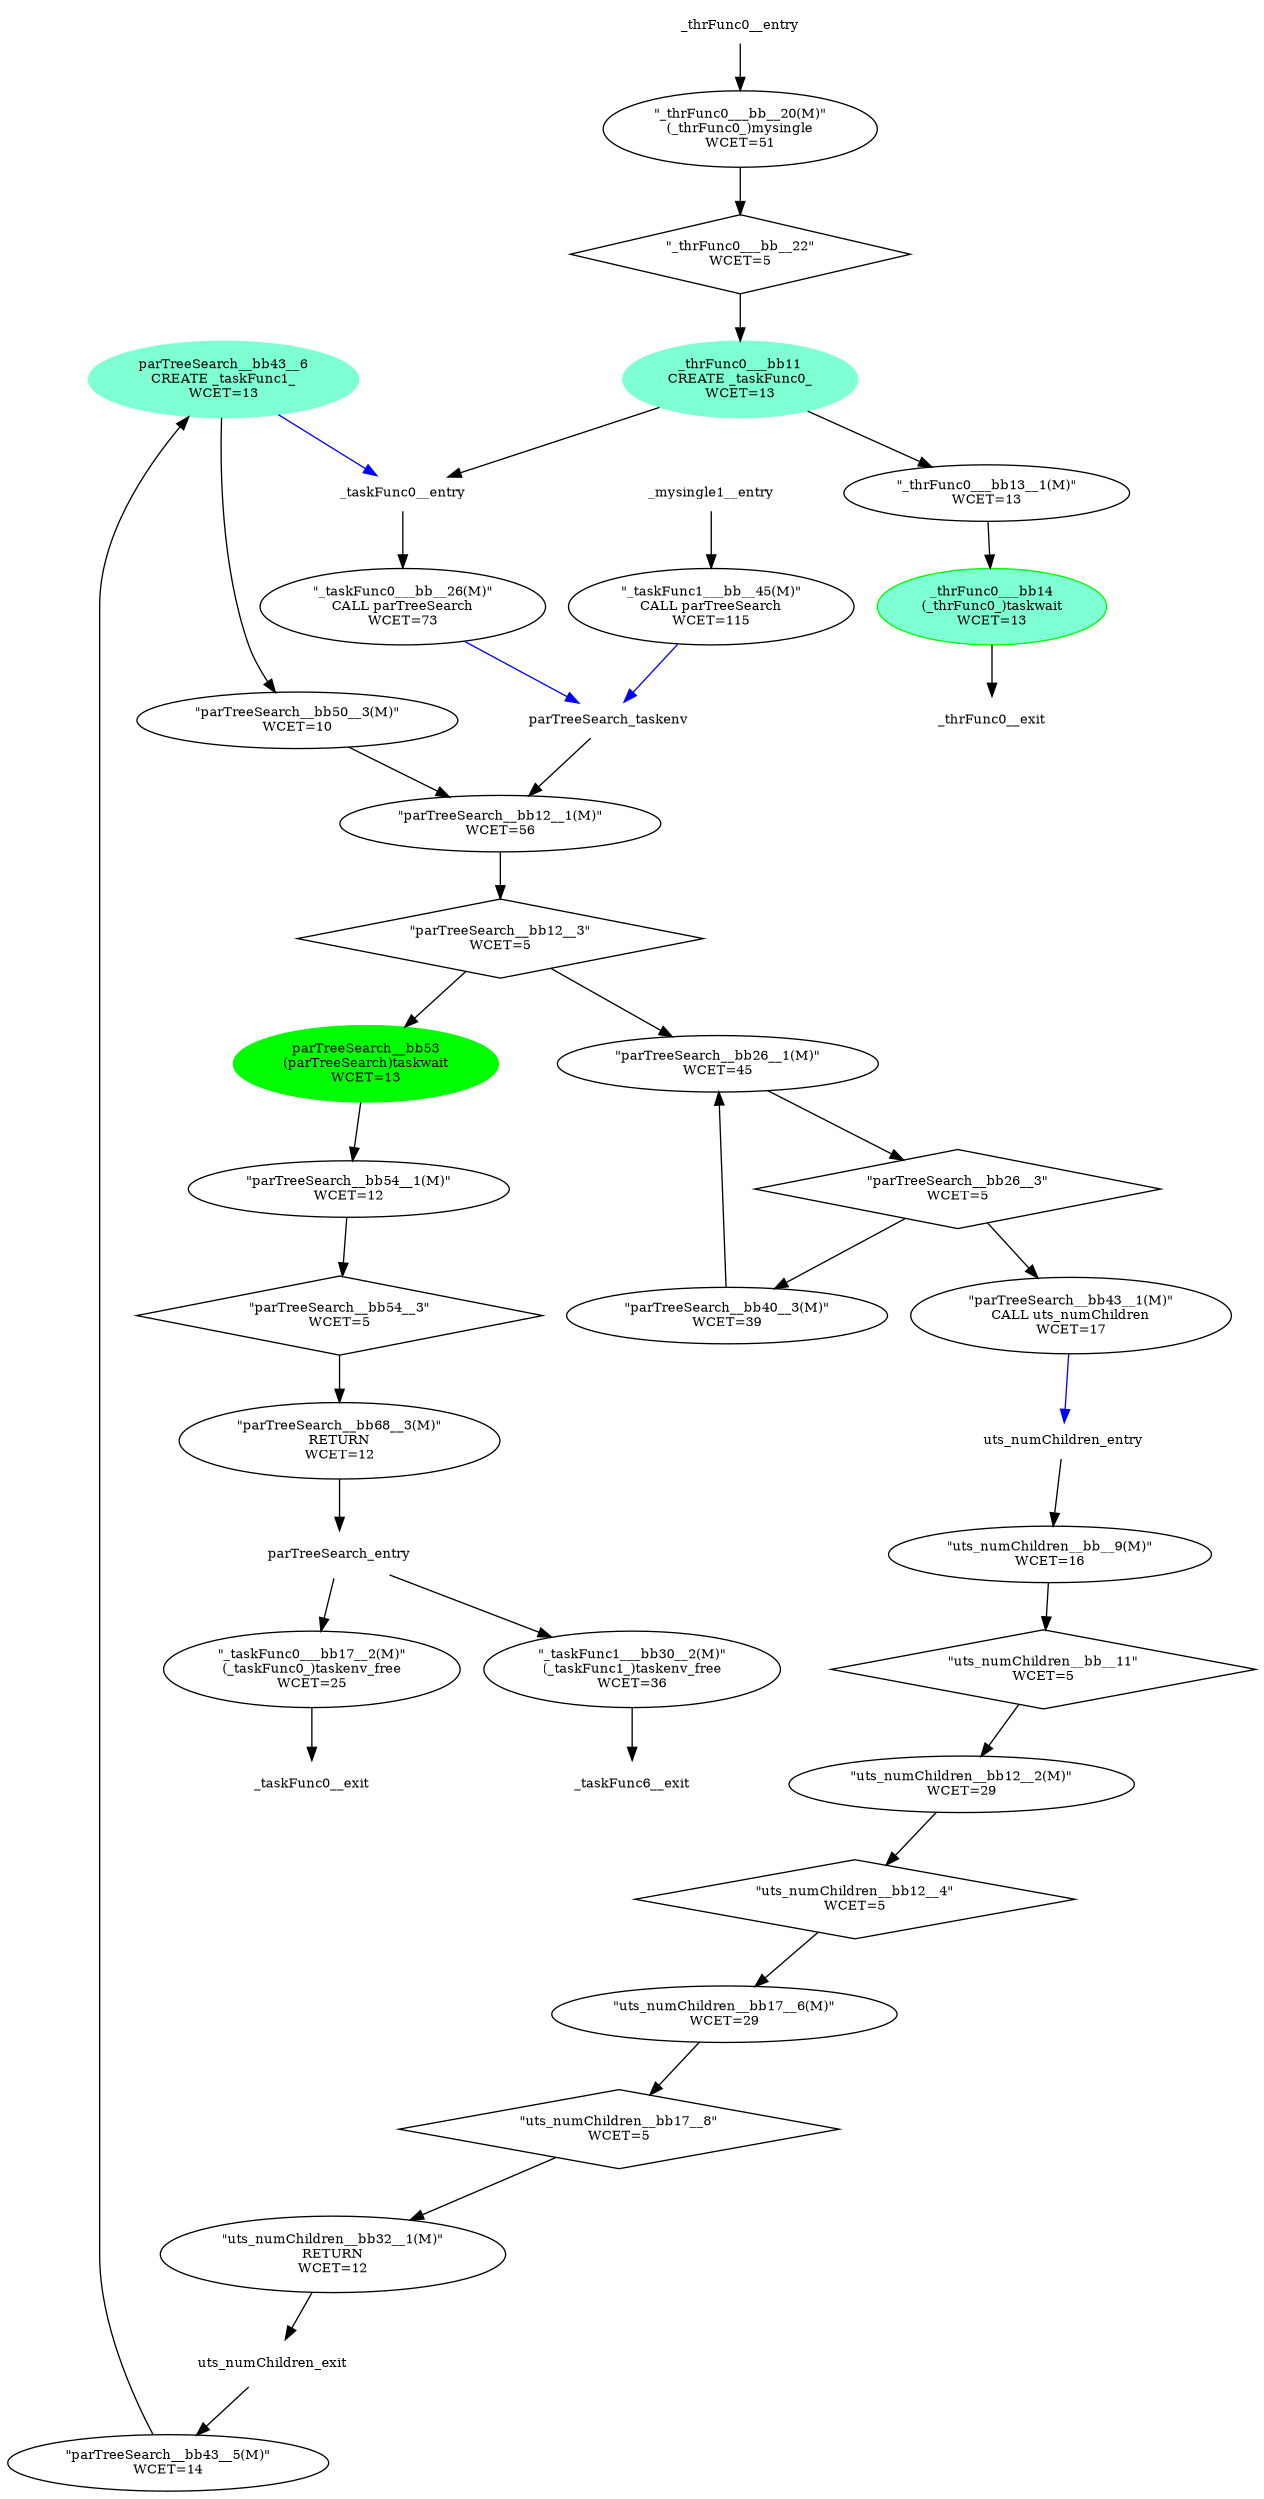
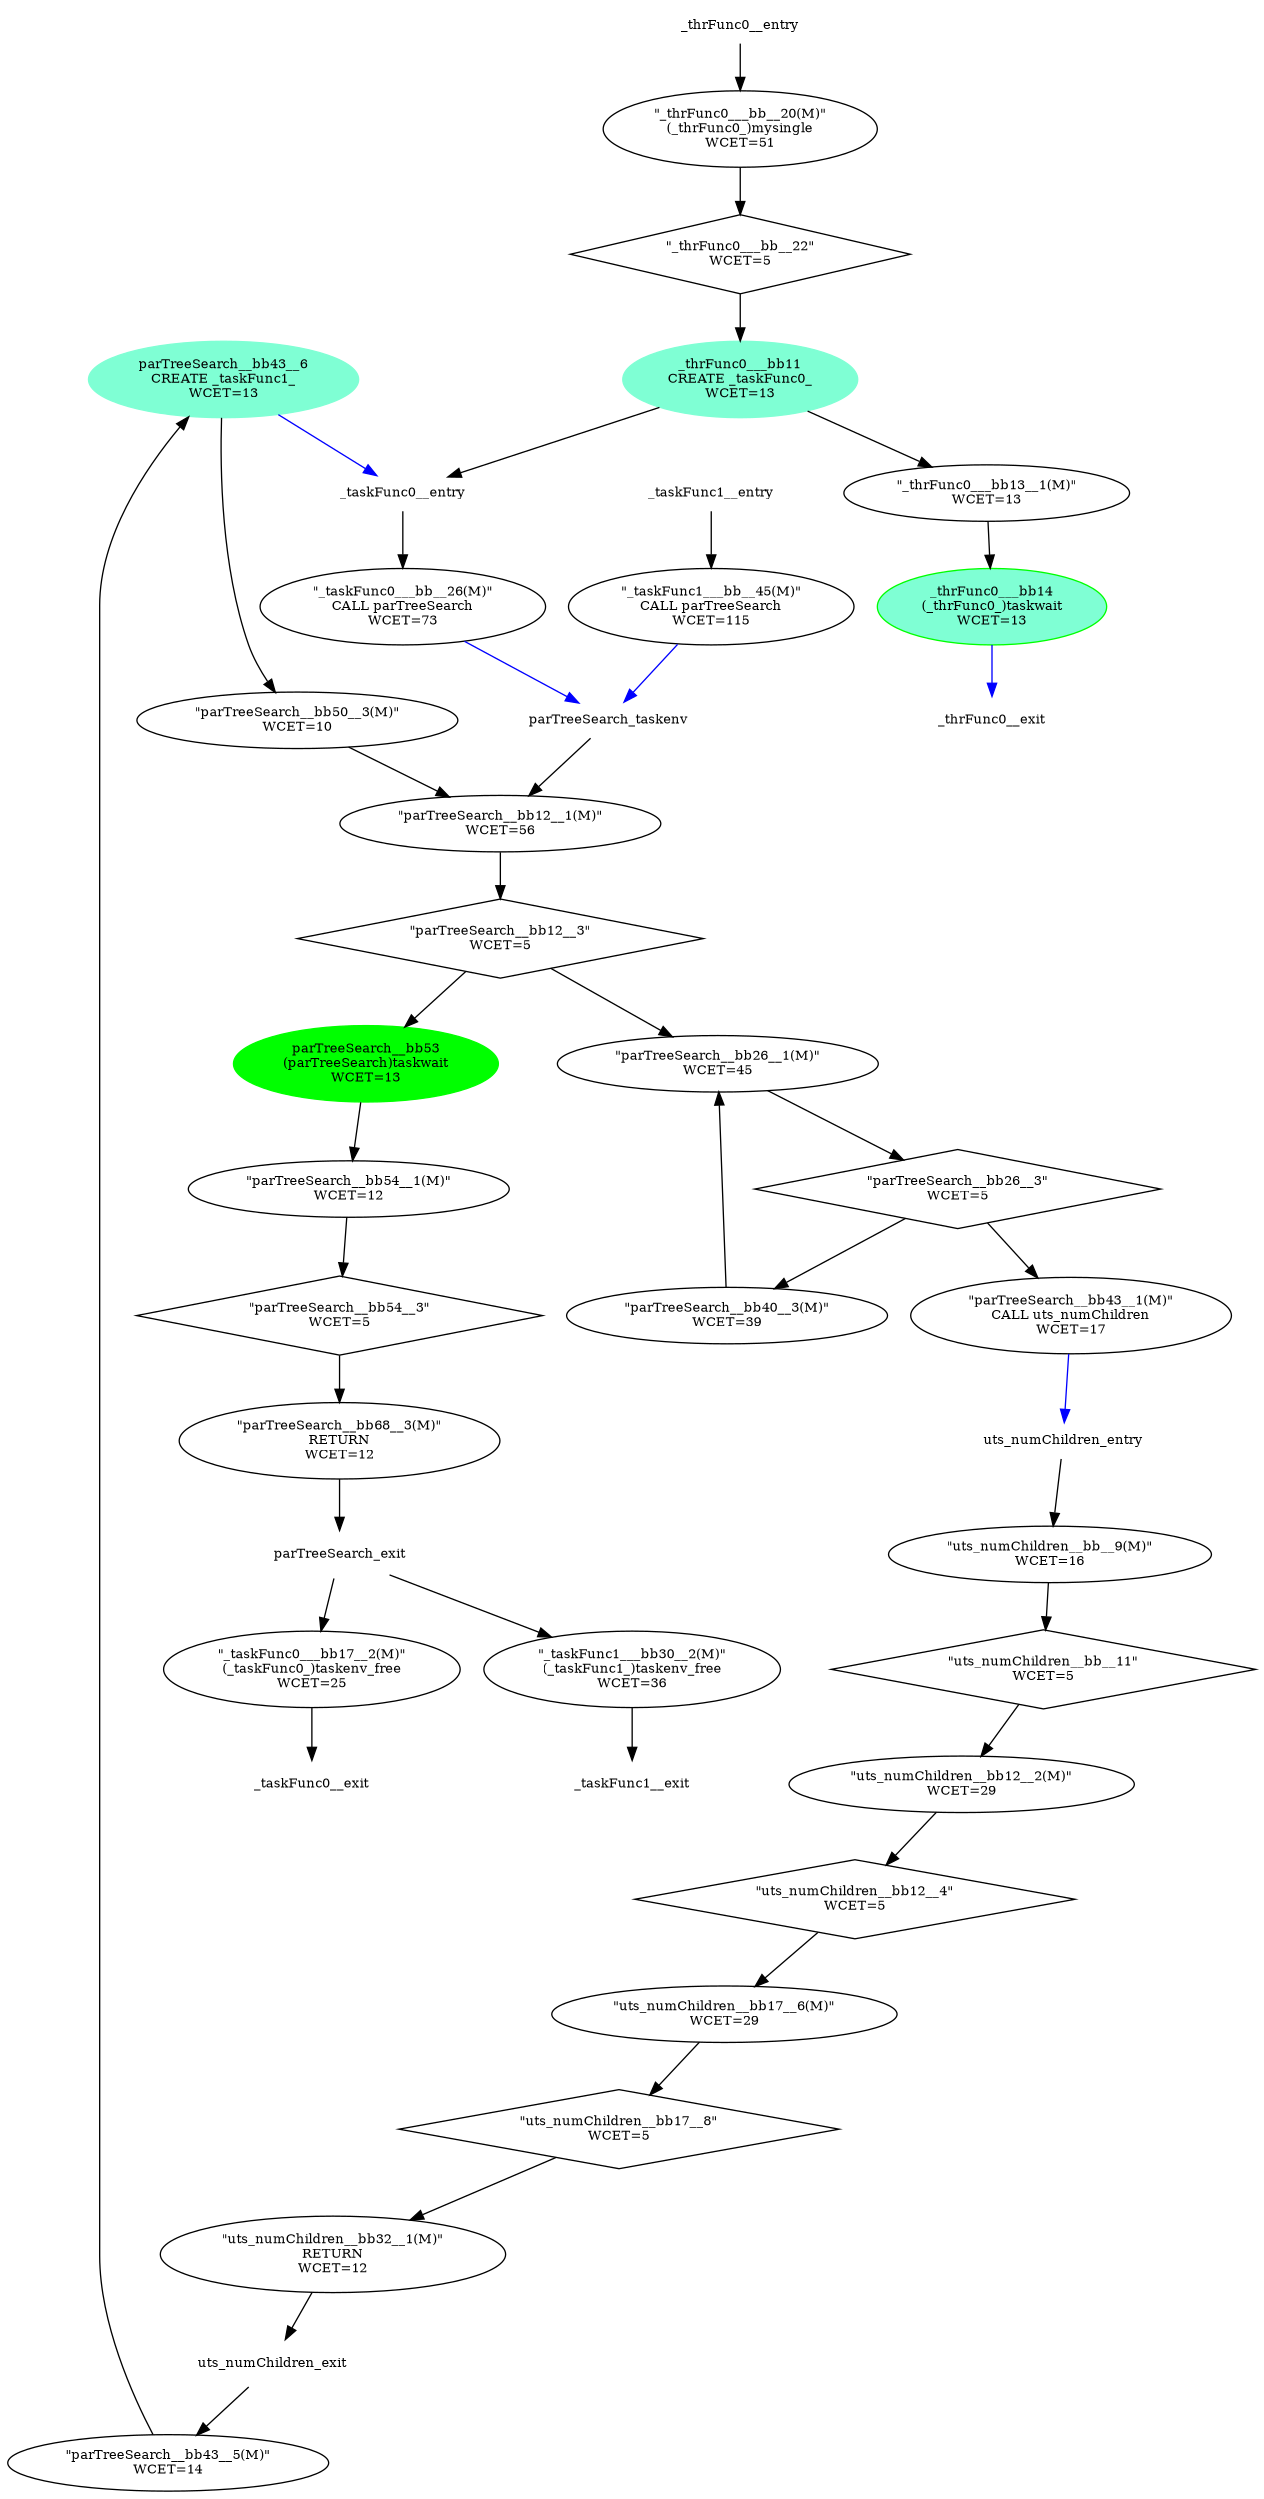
  strict digraph {
    fontsize=10
    rankdir=TB
    node [fontsize=10]
    n1 [color=aquamarine label="parTreeSearch__bb43__6\nCREATE _taskFunc1_\nWCET=13" style=filled width=0.01]
    n2 [label="\"parTreeSearch__bb50__3(M)\"\nWCET=10" width=0.01]
    n3 [color=white height=0.01 label=_taskFunc0__entry width=0.01]
    n4 [label="\"parTreeSearch__bb12__1(M)\"\nWCET=56" width=0.01]
-   n5 [color=white height=0.01 label=_mysingle1__entry width=0.01]
+   n5 [color=white height=0.01 label=_taskFunc1__entry width=0.01]
    n6 [label="\"_taskFunc1___bb__45(M)\"\nCALL parTreeSearch\nWCET=115" width=0.01]
    n7 [label="\"parTreeSearch__bb40__3(M)\"\nWCET=39" width=0.01]
    n8 [label="\"parTreeSearch__bb26__1(M)\"\nWCET=45" width=0.01]
    n9 [label="\"parTreeSearch__bb26__3\"\nWCET=5" shape=diamond width=0.01]
    n10 [color=white height=0.01 label=parTreeSearch_taskenv width=0.01]
    n11 [label="\"parTreeSearch__bb12__3\"\nWCET=5" shape=diamond width=0.01]
    n12 [color=green label="parTreeSearch__bb53\n(parTreeSearch)taskwait\nWCET=13" style=filled width=0.01]
    n13 [label="\"parTreeSearch__bb54__1(M)\"\nWCET=12" width=0.01]
    n14 [label="\"parTreeSearch__bb54__3\"\nWCET=5" shape=diamond width=0.01]
    n15 [label="\"parTreeSearch__bb68__3(M)\"\nRETURN\nWCET=12" width=0.01]
-   n16 [color=white label=parTreeSearch_entry width=0.01]
+   n16 [color=white label=parTreeSearch_exit width=0.01]
    n17 [label="\"_taskFunc0___bb17__2(M)\"\n(_taskFunc0_)taskenv_free\nWCET=25" width=0.01]
    n18 [label="\"_taskFunc1___bb30__2(M)\"\n(_taskFunc1_)taskenv_free\nWCET=36" width=0.01]
    n19 [color=white label=_taskFunc0__exit width=0.01]
-   n20 [color=white label=_taskFunc6__exit width=0.01]
+   n20 [color=white label=_taskFunc1__exit width=0.01]
    n21 [label="\"parTreeSearch__bb43__1(M)\"\nCALL uts_numChildren\nWCET=17" width=0.01]
    n22 [color=white height=0.01 label=uts_numChildren_entry width=0.01]
    n23 [label="\"uts_numChildren__bb__9(M)\"\nWCET=16" width=0.01]
    n24 [label="\"parTreeSearch__bb43__5(M)\"\nWCET=14" width=0.01]
    n25 [label="\"_taskFunc0___bb__26(M)\"\nCALL parTreeSearch\nWCET=73" width=0.01]
    n26 [label="\"_thrFunc0___bb13__1(M)\"\nWCET=13" width=0.01]
    n27 [color=green fillcolor=aquamarine label="_thrFunc0___bb14\n(_thrFunc0_)taskwait\nWCET=13" style=filled width=0.01]
    n28 [color=white label=_thrFunc0__exit width=0.01]
    n29 [color=aquamarine label="_thrFunc0___bb11\nCREATE _taskFunc0_\nWCET=13" style=filled width=0.01]
    n30 [color=white height=0.01 label=_thrFunc0__entry width=0.01]
    n31 [label="\"_thrFunc0___bb__20(M)\"\n(_thrFunc0_)mysingle\nWCET=51" width=0.01]
    n32 [label="\"_thrFunc0___bb__22\"\nWCET=5" shape=diamond width=0.01]
    n33 [label="\"uts_numChildren__bb17__6(M)\"\nWCET=29" width=0.01]
    n34 [label="\"uts_numChildren__bb17__8\"\nWCET=5" shape=diamond width=0.01]
    n35 [label="\"uts_numChildren__bb32__1(M)\"\nRETURN\nWCET=12" width=0.01]
    n36 [label="\"uts_numChildren__bb__11\"\nWCET=5" shape=diamond width=0.01]
    n37 [label="\"uts_numChildren__bb12__4\"\nWCET=5" shape=diamond width=0.01]
    n38 [color=white label=uts_numChildren_exit width=0.01]
    n39 [label="\"uts_numChildren__bb12__2(M)\"\nWCET=29" width=0.01]
    n1 -> n2
    n1 -> n3 [color=blue]
    n2 -> n4
    n3 -> n25
    n4 -> n11
    n5 -> n6
    n6 -> n10 [color=blue]
    n7 -> n8
    n8 -> n9
    n9 -> n7
    n9 -> n21
    n10 -> n4
    n11 -> n8
    n11 -> n12
    n12 -> n13
    n13 -> n14
    n14 -> n15
    n15 -> n16
    n16 -> n17
    n16 -> n18
    n17 -> n19
    n18 -> n20
    n21 -> n22 [color=blue]
    n22 -> n23
    n23 -> n36
    n24 -> n1
    n25 -> n10 [color=blue]
    n26 -> n27
-   n27 -> n28
+   n27 -> n28 [color=blue]
    n29 -> n3 [color=black]
    n29 -> n26
    n30 -> n31
    n31 -> n32
    n32 -> n29
    n33 -> n34
    n34 -> n35
    n35 -> n38
    n36 -> n39
    n37 -> n33
    n38 -> n24
    n39 -> n37
  }
